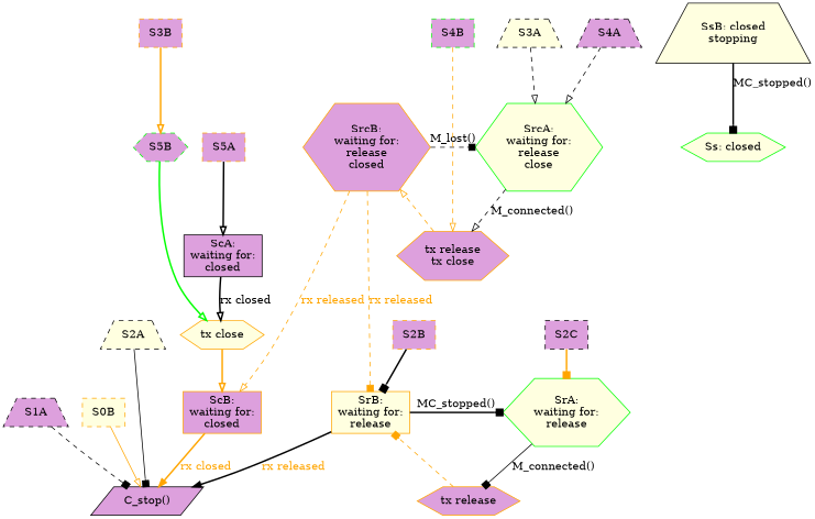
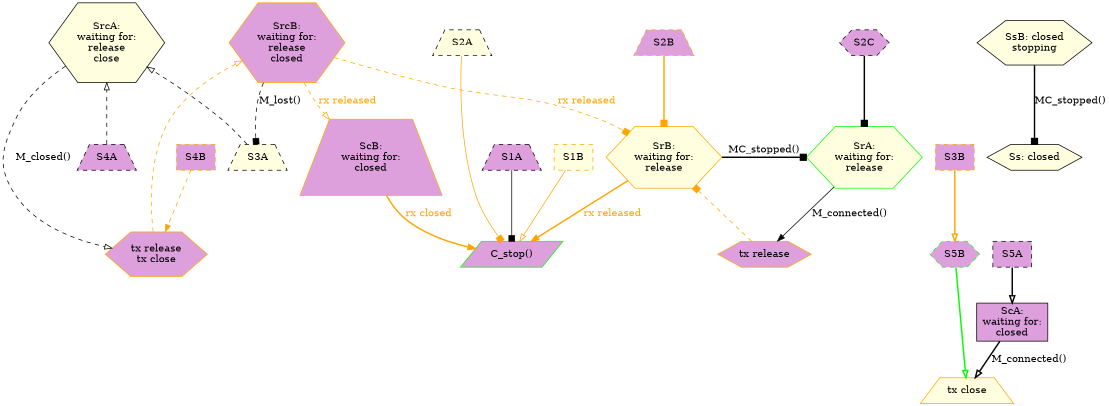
  digraph {
    node [fillcolor=plum shape=hexagon style=filled]
    edge [arrowhead=onormal style=bold]
    n1 [color=green fillcolor=lightyellow label="SrA:\nwaiting for:\nrelease"]
-   n2 [color=orange fillcolor=lightyellow label="SrB:\nwaiting for:\nrelease" shape=box]
-   n3 [fillcolor=lightyellow label="SrcA:\nwaiting for:\nrelease\nclose" color=green]
+   n2 [color=orange fillcolor=lightyellow label="SrB:\nwaiting for:\nrelease"]
+   n3 [fillcolor=lightyellow label="SrcA:\nwaiting for:\nrelease\nclose"]
    n4 [color=orange label="SrcB:\nwaiting for:\nrelease\nclosed"]
-   n5 [color=orange label=S2B shape=box style="dashed,filled"]
+   n5 [color=orange label=S2B shape=trapezium style="dashed,filled"]
    n6 [fillcolor=lightyellow label=S2A shape=trapezium style="dashed,filled"]
-   n7 [label=S2C shape=box style="dashed,filled"]
+   n7 [label=S2C style="dashed,filled"]
    n8 [fillcolor=lightyellow label=S3A shape=trapezium style="dashed,filled"]
    n9 [label=S4A shape=trapezium style="dashed,filled"]
    n10 [color=orange label=S3B shape=box style="dashed,filled"]
-   n11 [color=green label=S4B shape=box style="dashed,filled"]
-   n12 [label=S5A shape=box style="dashed,filled" color=orange]
+   n11 [color=orange label=S4B shape=box style="dashed,filled"]
+   n12 [label=S5A shape=box style="dashed,filled"]
    n13 [color=green label=S5B style="dashed,filled"]
    n14 [color=orange label="tx release"]
-   n15 [label="C_stop()" shape=parallelogram]
+   n15 [label="C_stop()" shape=parallelogram color=green]
    n16 [color=orange label="tx release\ntx close"]
-   n17 [color=orange label="ScB:\nwaiting for:\nclosed" shape=box]
+   n17 [color=orange label="ScB:\nwaiting for:\nclosed" shape=trapezium]
    n18 [label="ScA:\nwaiting for:\nclosed" shape=box]
-   n19 [color=orange fillcolor=lightyellow label="tx close"]
-   n20 [fillcolor=lightyellow label="SsB: closed\nstopping" shape=trapezium]
-   n21 [color=green fillcolor=lightyellow label="Ss: closed"]
+   n19 [color=orange fillcolor=lightyellow label="tx close" shape=trapezium]
+   n20 [fillcolor=lightyellow label="SsB: closed\nstopping"]
+   n21 [color=black fillcolor=lightyellow label="Ss: closed"]
    n22 [label=S1A shape=trapezium style="dashed,filled"]
-   n23 [color=orange fillcolor=lightyellow label=S0B shape=box style="dashed,filled"]
+   n23 [color=orange fillcolor=lightyellow label=S1B shape=box style="dashed,filled"]
    subgraph sub_1 {
      rank=same
      n1
      n2
    }
    subgraph sub_2 {
      rank=same
      n3
      n4
    }
    subgraph sub_3 {
      rank=same
      n5
      n6
      n7
    }
    subgraph sub_4 {
      rank=same
      n8
      n9
      n10
      n11
    }
    subgraph sub_5 {
      rank=same
      n12
      n13
    }
-   n1 -> n14 [arrowhead=box label="M_connected()" style=solid]
+   n1 -> n14 [arrowhead=normal label="M_connected()" style=solid]
    n2 -> n1 [arrowhead=box label="MC_stopped()"]
-   n2 -> n15 [arrowhead=normal color=black fontcolor=orange label="rx released"]
-   n3 -> n16 [label="M_connected()" style=dashed]
+   n2 -> n15 [arrowhead=normal color=orange fontcolor=orange label="rx released"]
+   n3 -> n16 [label="M_closed()" style=dashed]
    n4 -> n2 [arrowhead=box color=orange fontcolor=orange label="rx released" style=dashed]
-   n4 -> n3 [arrowhead=box label="M_lost()" style=dashed]
+   n4 -> n8 [arrowhead=box label="M_lost()" style=dashed]
    n4 -> n17 [color=orange fontcolor=orange label="rx released" style=dashed]
-   n5 -> n2 [arrowhead=box color=black]
-   n6 -> n15 [arrowhead=box style=solid]
-   n7 -> n1 [arrowhead=box color=orange]
+   n5 -> n2 [arrowhead=box color=orange]
+   n6 -> n15 [arrowhead=box style=solid color=orange]
+   n7 -> n1 [arrowhead=box]
    n8 -> n3 [style=dashed]
    n9 -> n3 [style=dashed]
    n10 -> n13 [color=orange]
-   n11 -> n16 [color=orange style=dashed]
+   n11 -> n16 [arrowhead=normal color=orange style=dashed]
    n12 -> n18
    n13 -> n19 [color=green]
    n14 -> n2 [arrowhead=box color=orange style=dashed]
    n16 -> n4 [color=orange style=dashed]
    n17 -> n15 [arrowhead=normal color=orange fontcolor=orange label="rx closed"]
-   n18 -> n19 [label="rx closed"]
-   n19 -> n17 [color=orange]
+   n18 -> n19 [label="M_connected()"]
    n20 -> n21 [arrowhead=box label="MC_stopped()"]
-   n22 -> n15 [arrowhead=box style=dashed]
+   n22 -> n15 [arrowhead=box style=solid]
    n23 -> n15 [color=orange style=solid]
  }
